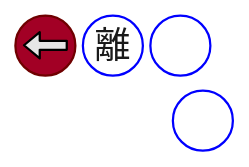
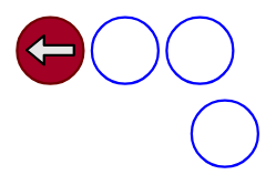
  <mxCell id="0" />
  <mxCell id="1" parent="0" />
  <mxCell id="2" value="" style="group" parent="1" vertex="1" connectable="0"><mxGeometry x="20" y="20" width="80" height="80" as="geometry" /></mxCell>
  <mxCell id="3" value="" style="ellipse;whiteSpace=wrap;html=1;aspect=fixed;strokeWidth=3;fillColor=#a20025;fontColor=#ffffff;strokeColor=#6F0000;" parent="2" vertex="1"><mxGeometry width="80" height="80" as="geometry" /></mxCell>
  <mxCell id="4" value="" style="shape=flexArrow;endArrow=classic;html=1;strokeWidth=3;strokeColor=default;fillColor=#E6E6E6;" parent="2" edge="1"><mxGeometry width="50" height="50" relative="1" as="geometry"><mxPoint x="70" y="39.5" as="sourcePoint" /><mxPoint x="10" y="39.5" as="targetPoint" /></mxGeometry></mxCell>
  <mxCell id="5" value="" style="group;rotation=-180;" parent="1" vertex="1" connectable="0"><mxGeometry x="200" y="20" width="80" height="80" as="geometry" /></mxCell>
  <mxCell id="6" value="" style="ellipse;whiteSpace=wrap;html=1;aspect=fixed;strokeWidth=3;fillColor=none;strokeColor=#0000FF;" parent="5" vertex="1"><mxGeometry width="80" height="80" as="geometry" /></mxCell>
  <mxCell id="7" value="" style="group;rotation=-180;" parent="1" vertex="1" connectable="0"><mxGeometry x="230" y="120" width="80" height="80" as="geometry" /></mxCell>
  <mxCell id="8" value="" style="ellipse;whiteSpace=wrap;html=1;aspect=fixed;strokeWidth=3;fillColor=none;strokeColor=#0000FF;" parent="7" vertex="1"><mxGeometry width="80" height="80" as="geometry" /></mxCell>
  <mxCell id="9" value="" style="group;fillColor=none;" vertex="1" connectable="0" parent="1"><mxGeometry x="110" y="20" width="80" height="80" as="geometry" /></mxCell>
  <mxCell id="10" value="" style="ellipse;whiteSpace=wrap;html=1;aspect=fixed;strokeWidth=3;fillColor=none;strokeColor=#0000FF;" vertex="1" parent="9"><mxGeometry width="80" height="80" as="geometry" /></mxCell>
- <mxCell id="11" value="&lt;font face=&quot;Verdana&quot; style=&quot;font-size: 48px;&quot;&gt;離&lt;br style=&quot;font-size: 48px;&quot;&gt;&lt;/font&gt;" style="text;strokeColor=none;align=center;fillColor=none;html=1;verticalAlign=middle;whiteSpace=wrap;rounded=0;fontSize=48;labelBorderColor=none;fontColor=#1A1A1A;labelBackgroundColor=none;" vertex="1" parent="9"><mxGeometry y="15" width="80" height="50" as="geometry" /></mxCell>
